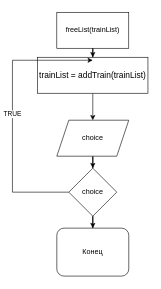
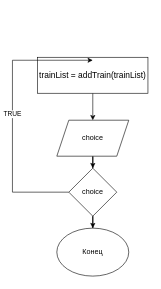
  <mxCell id="0" />
  <mxCell id="1" parent="0" />
- <mxCell id="2" style="edgeStyle=orthogonalEdgeStyle;rounded=0;orthogonalLoop=1;jettySize=auto;html=1;entryX=0.5;entryY=0;entryDx=0;entryDy=0;" edge="1" parent="1" source="3" target="5"><mxGeometry relative="1" as="geometry" /></mxCell>
- <mxCell id="3" value="freeList(trainList)" style="rounded=0;whiteSpace=wrap;html=1;" vertex="1" parent="1"><mxGeometry x="94" y="20" width="120" height="60" as="geometry" /></mxCell>
  <mxCell id="4" style="edgeStyle=orthogonalEdgeStyle;rounded=0;orthogonalLoop=1;jettySize=auto;html=1;entryX=0.5;entryY=0;entryDx=0;entryDy=0;" edge="1" parent="1" source="5" target="7"><mxGeometry relative="1" as="geometry" /></mxCell>
  <mxCell id="5" value="&lt;div style=&quot;font-size: 14px; line-height: 19px;&quot;&gt;&lt;span style=&quot;background-color: rgb(255, 255, 255);&quot;&gt;trainList = addTrain(trainList)&lt;/span&gt;&lt;/div&gt;" style="rounded=0;whiteSpace=wrap;html=1;" vertex="1" parent="1"><mxGeometry x="62" y="95" width="184" height="60" as="geometry" /></mxCell>
  <mxCell id="6" style="edgeStyle=orthogonalEdgeStyle;rounded=0;orthogonalLoop=1;jettySize=auto;html=1;" edge="1" parent="1" source="7" target="10"><mxGeometry relative="1" as="geometry" /></mxCell>
  <mxCell id="7" value="choice" style="shape=parallelogram;perimeter=parallelogramPerimeter;whiteSpace=wrap;html=1;fixedSize=1;" vertex="1" parent="1"><mxGeometry x="94" y="200" width="120" height="60" as="geometry" /></mxCell>
  <mxCell id="8" value="TRUE" style="edgeStyle=orthogonalEdgeStyle;rounded=0;orthogonalLoop=1;jettySize=auto;html=1;" edge="1" parent="1" source="10"><mxGeometry relative="1" as="geometry"><mxPoint x="154" y="100" as="targetPoint" /><Array as="points"><mxPoint x="20" y="320" /><mxPoint x="20" y="100" /><mxPoint x="154" y="100" /></Array></mxGeometry></mxCell>
  <mxCell id="9" style="edgeStyle=orthogonalEdgeStyle;rounded=0;orthogonalLoop=1;jettySize=auto;html=1;entryX=0.5;entryY=0;entryDx=0;entryDy=0;" edge="1" parent="1" source="10" target="11"><mxGeometry relative="1" as="geometry" /></mxCell>
  <mxCell id="10" value="choice" style="rhombus;whiteSpace=wrap;html=1;" vertex="1" parent="1"><mxGeometry x="114" y="280" width="80" height="80" as="geometry" /></mxCell>
- <mxCell id="11" value="Конец" style="whiteSpace=wrap;html=1;rounded=1;" vertex="1" parent="1"><mxGeometry x="94" y="380" width="120" height="80" as="geometry" /></mxCell>
+ <mxCell id="11" value="Конец" style="ellipse;whiteSpace=wrap;html=1;" vertex="1" parent="1"><mxGeometry x="94" y="380" width="120" height="80" as="geometry" /></mxCell>
